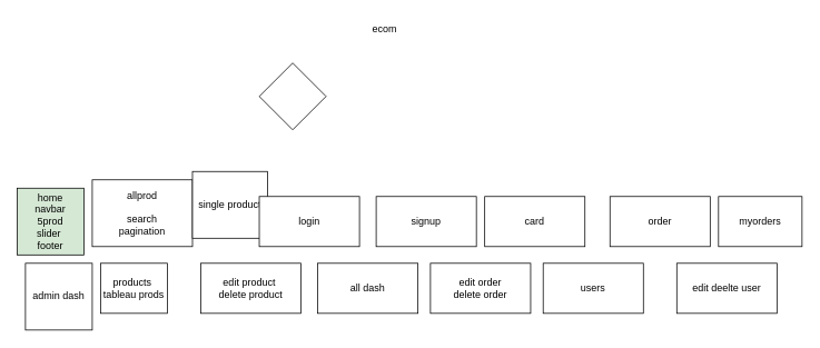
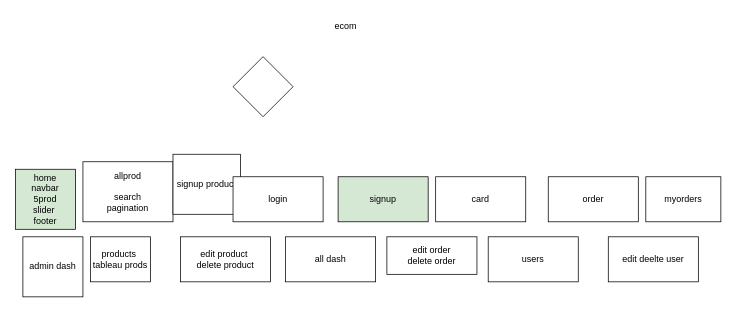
  <mxCell id="0" />
  <mxCell id="1" parent="0" />
  <mxCell id="2" value="ecom&lt;br&gt;" style="text;html=1;align=center;verticalAlign=middle;resizable=0;points=[];autosize=1;strokeColor=none;fillColor=none;" parent="1" vertex="1"><mxGeometry x="435" y="20" width="50" height="30" as="geometry" /></mxCell>
  <mxCell id="3" value="home&lt;br&gt;navbar&lt;br&gt;5prod&lt;br&gt;slider&amp;nbsp;&lt;br&gt;footer" style="whiteSpace=wrap;html=1;aspect=fixed;fillColor=#d5e8d4;" parent="1" vertex="1"><mxGeometry x="20" y="225" width="80" height="80" as="geometry" /></mxCell>
  <mxCell id="4" value="allprod&lt;br&gt;&lt;br&gt;search&lt;br&gt;pagination" style="rounded=0;whiteSpace=wrap;html=1;" parent="1" vertex="1"><mxGeometry x="110" y="215" width="120" height="80" as="geometry" /></mxCell>
- <mxCell id="5" value="single product" style="rounded=0;whiteSpace=wrap;html=1;" parent="1" vertex="1"><mxGeometry x="230" y="205" width="90" height="80" as="geometry" /></mxCell>
+ <mxCell id="5" value="signup product" style="rounded=0;whiteSpace=wrap;html=1;" parent="1" vertex="1"><mxGeometry x="230" y="205" width="90" height="80" as="geometry" /></mxCell>
  <mxCell id="6" value="login" style="rounded=0;whiteSpace=wrap;html=1;" parent="1" vertex="1"><mxGeometry x="310" y="235" width="120" height="60" as="geometry" /></mxCell>
- <mxCell id="7" value="signup" style="whiteSpace=wrap;html=1;" parent="1" vertex="1"><mxGeometry x="450" y="235" width="120" height="60" as="geometry" /></mxCell>
+ <mxCell id="7" value="signup" style="whiteSpace=wrap;html=1;fillColor=#d5e8d4;" parent="1" vertex="1"><mxGeometry x="450" y="235" width="120" height="60" as="geometry" /></mxCell>
  <mxCell id="8" value="card" style="rounded=0;whiteSpace=wrap;html=1;" parent="1" vertex="1"><mxGeometry x="580" y="235" width="120" height="60" as="geometry" /></mxCell>
  <mxCell id="9" value="order" style="rounded=0;whiteSpace=wrap;html=1;" parent="1" vertex="1"><mxGeometry x="730" y="235" width="120" height="60" as="geometry" /></mxCell>
  <mxCell id="10" value="myorders" style="rounded=0;whiteSpace=wrap;html=1;" parent="1" vertex="1"><mxGeometry x="860" y="235" width="100" height="60" as="geometry" /></mxCell>
  <mxCell id="11" value="admin dash" style="whiteSpace=wrap;html=1;aspect=fixed;" parent="1" vertex="1"><mxGeometry x="30" y="315" width="80" height="80" as="geometry" /></mxCell>
  <mxCell id="12" value="products&amp;nbsp;&lt;br&gt;tableau prods" style="rounded=0;whiteSpace=wrap;html=1;" parent="1" vertex="1"><mxGeometry x="120" y="315" width="80" height="60" as="geometry" /></mxCell>
  <mxCell id="13" value="edit product&amp;nbsp;&lt;br&gt;delete product" style="rounded=0;whiteSpace=wrap;html=1;" parent="1" vertex="1"><mxGeometry x="240" y="315" width="120" height="60" as="geometry" /></mxCell>
  <mxCell id="14" value="all dash" style="rounded=0;whiteSpace=wrap;html=1;" parent="1" vertex="1"><mxGeometry x="380" y="315" width="120" height="60" as="geometry" /></mxCell>
- <mxCell id="15" value="edit order&lt;br&gt;delete order" style="rounded=0;whiteSpace=wrap;html=1;" parent="1" vertex="1"><mxGeometry x="515" y="315" width="120" height="60" as="geometry" /></mxCell>
+ <mxCell id="15" value="edit order&lt;br&gt;delete order" style="rounded=0;whiteSpace=wrap;html=1;" parent="1" vertex="1"><mxGeometry x="515" y="315" width="120" height="50" as="geometry" /></mxCell>
  <mxCell id="16" value="users" style="rounded=0;whiteSpace=wrap;html=1;" parent="1" vertex="1"><mxGeometry x="650" y="315" width="120" height="60" as="geometry" /></mxCell>
  <mxCell id="17" value="edit deelte user" style="rounded=0;whiteSpace=wrap;html=1;" parent="1" vertex="1"><mxGeometry x="810" y="315" width="120" height="60" as="geometry" /></mxCell>
  <mxCell id="18" value="" style="rhombus;whiteSpace=wrap;html=1;" vertex="1" parent="1"><mxGeometry x="310" y="75" width="80" height="80" as="geometry" /></mxCell>
